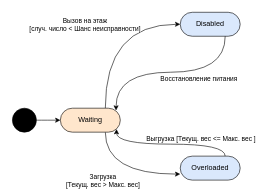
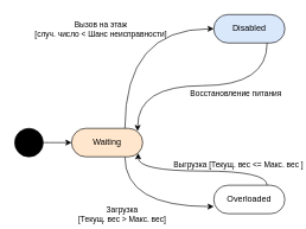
  <mxCell id="0" />
  <mxCell id="1" parent="0" />
  <mxCell id="2" style="edgeStyle=orthogonalEdgeStyle;curved=1;rounded=0;orthogonalLoop=1;jettySize=auto;html=1;exitX=1;exitY=0.5;exitDx=0;exitDy=0;entryX=0;entryY=0.5;entryDx=0;entryDy=0;" edge="1" parent="1" source="3" target="8"><mxGeometry relative="1" as="geometry" /></mxCell>
  <mxCell id="3" value="" style="ellipse;whiteSpace=wrap;html=1;aspect=fixed;fillColor=#000000;" vertex="1" parent="1"><mxGeometry x="20" y="180" width="40" height="40" as="geometry" /></mxCell>
  <mxCell id="4" style="edgeStyle=orthogonalEdgeStyle;curved=1;rounded=0;orthogonalLoop=1;jettySize=auto;html=1;exitX=0.75;exitY=0;exitDx=0;exitDy=0;entryX=0;entryY=0.5;entryDx=0;entryDy=0;" edge="1" parent="1" source="8" target="9"><mxGeometry relative="1" as="geometry"><mxPoint x="310" y="90" as="targetPoint" /></mxGeometry></mxCell>
  <mxCell id="5" value="Вызов на этаж&lt;div&gt;&lt;span style=&quot;background-color: light-dark(#ffffff, var(--ge-dark-color, #121212)); color: light-dark(rgb(0, 0, 0), rgb(255, 255, 255));&quot;&gt;[случ. число &amp;lt; Шанс неисправности]&lt;/span&gt;&lt;/div&gt;" style="edgeLabel;html=1;align=center;verticalAlign=middle;resizable=0;points=[];" vertex="1" connectable="0" parent="4"><mxGeometry x="0.358" y="-24" relative="1" as="geometry"><mxPoint x="-75" y="-24" as="offset" /></mxGeometry></mxCell>
  <mxCell id="6" style="edgeStyle=orthogonalEdgeStyle;curved=1;rounded=0;orthogonalLoop=1;jettySize=auto;html=1;exitX=0.75;exitY=1;exitDx=0;exitDy=0;entryX=0;entryY=0.75;entryDx=0;entryDy=0;" edge="1" parent="1" source="8" target="12"><mxGeometry relative="1" as="geometry" /></mxCell>
  <mxCell id="7" value="Загрузка&lt;div&gt;[Текущ. вес &amp;gt; Макс. вес]&lt;/div&gt;" style="edgeLabel;html=1;align=center;verticalAlign=middle;resizable=0;points=[];" vertex="1" connectable="0" parent="6"><mxGeometry x="-0.522" y="16" relative="1" as="geometry"><mxPoint x="-21" y="33" as="offset" /></mxGeometry></mxCell>
  <mxCell id="8" value="Waiting" style="rounded=1;whiteSpace=wrap;html=1;rotation=0;arcSize=50;fillColor=#ffe6cc;" vertex="1" parent="1"><mxGeometry x="100" y="180" width="100" height="40" as="geometry" /></mxCell>
  <mxCell id="9" value="Disabled" style="rounded=1;whiteSpace=wrap;html=1;rotation=0;arcSize=50;fillColor=#dae8fc;" vertex="1" parent="1"><mxGeometry x="300" y="20" width="100" height="40" as="geometry" /></mxCell>
  <mxCell id="10" style="edgeStyle=orthogonalEdgeStyle;curved=1;rounded=0;orthogonalLoop=1;jettySize=auto;html=1;exitX=0.75;exitY=0;exitDx=0;exitDy=0;entryX=0.936;entryY=0.872;entryDx=0;entryDy=0;entryPerimeter=0;" edge="1" parent="1" source="12" target="8"><mxGeometry relative="1" as="geometry" /></mxCell>
  <mxCell id="11" value="Выгрузка [Текущ. вес &amp;lt;= Макс. вес ]&amp;nbsp;" style="edgeLabel;html=1;align=center;verticalAlign=middle;resizable=0;points=[];" vertex="1" connectable="0" parent="10"><mxGeometry x="0.263" y="4" relative="1" as="geometry"><mxPoint x="83" y="-14" as="offset" /></mxGeometry></mxCell>
- <mxCell id="12" value="Overloaded" style="rounded=1;whiteSpace=wrap;html=1;rotation=0;arcSize=50;fillColor=#dae8fc;" vertex="1" parent="1"><mxGeometry x="300" y="260" width="100" height="40" as="geometry" /></mxCell>
+ <mxCell id="12" value="Overloaded" style="rounded=1;whiteSpace=wrap;html=1;rotation=0;arcSize=50;" vertex="1" parent="1"><mxGeometry x="300" y="260" width="100" height="40" as="geometry" /></mxCell>
  <mxCell id="13" style="edgeStyle=orthogonalEdgeStyle;curved=1;rounded=0;orthogonalLoop=1;jettySize=auto;html=1;exitX=0.75;exitY=1;exitDx=0;exitDy=0;entryX=0.929;entryY=0.097;entryDx=0;entryDy=0;entryPerimeter=0;" edge="1" parent="1" source="9" target="8"><mxGeometry relative="1" as="geometry" /></mxCell>
  <mxCell id="14" value="Восстановление питания" style="edgeLabel;html=1;align=center;verticalAlign=middle;resizable=0;points=[];" vertex="1" connectable="0" parent="13"><mxGeometry x="-0.341" y="-6" relative="1" as="geometry"><mxPoint x="-4" y="16" as="offset" /></mxGeometry></mxCell>
